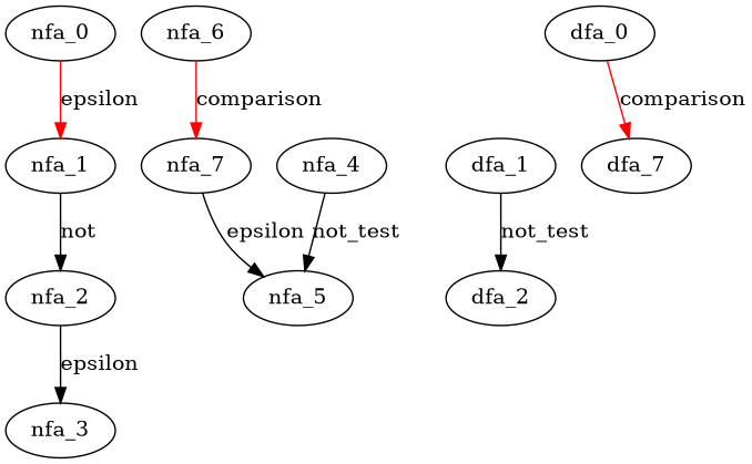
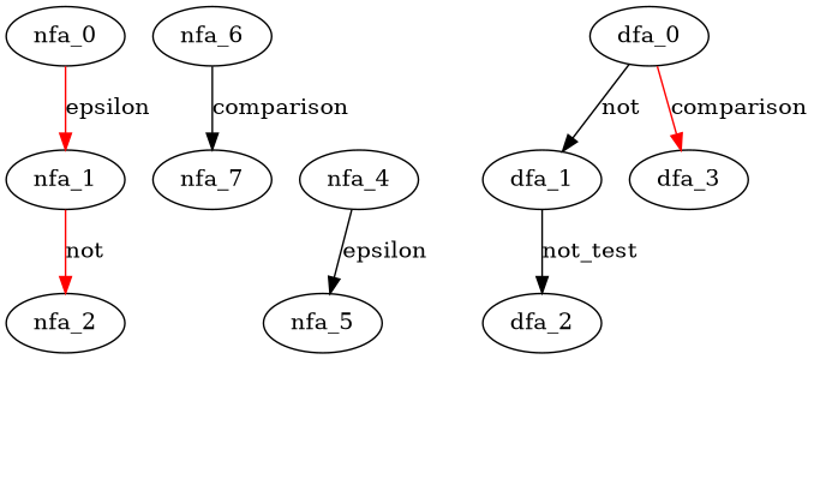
  digraph {
    nfa_0
    nfa_1
    nfa_6
    nfa_2
-   nfa_3
    nfa_4
    nfa_5
    nfa_7
    dfa_0
    dfa_1
-   dfa_3 [label=dfa_7]
+   dfa_3
    dfa_2
    subgraph sub_1 {
      nfa_0
      nfa_1
      nfa_6
      nfa_2
-     nfa_3
      nfa_4
      nfa_5
      nfa_7
    }
    subgraph sub_2 {
      dfa_0
      dfa_1
      dfa_3
      dfa_2
    }
    nfa_0 -> nfa_1 [color=red label=epsilon]
-   nfa_1 -> nfa_2 [label=not]
-   nfa_6 -> nfa_7 [label=comparison color=red]
-   nfa_2 -> nfa_3 [label=epsilon]
-   nfa_4 -> nfa_5 [label=not_test]
-   nfa_7 -> nfa_5 [label=epsilon]
+   nfa_1 -> nfa_2 [label=not color=red]
+   nfa_6 -> nfa_7 [label=comparison]
+   nfa_4 -> nfa_5 [label=epsilon]
+   dfa_0 -> dfa_1 [label=not]
    dfa_0 -> dfa_3 [color=red label=comparison]
    dfa_1 -> dfa_2 [color=black label=not_test]
  }
